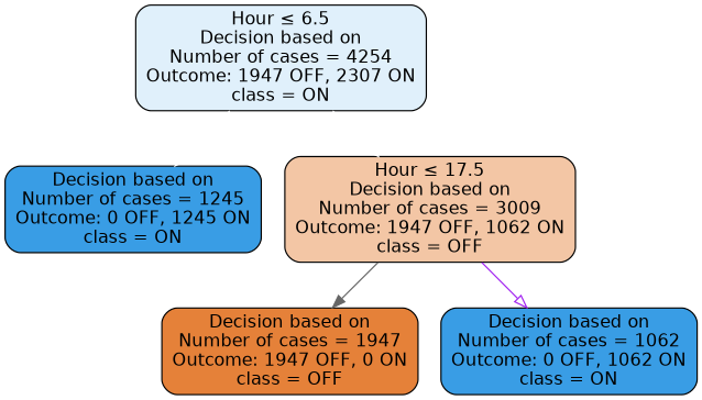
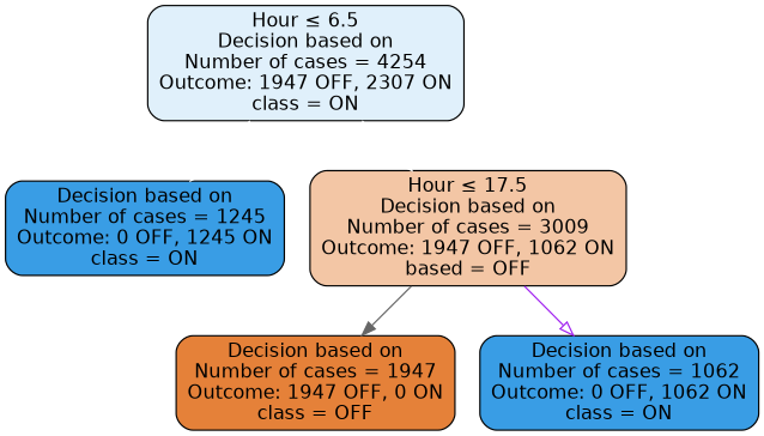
  digraph {
    node [color=black fillcolor="#399de5" fontname=helvetica shape=box style="filled, rounded"]
    edge [color=white fontname=helvetica]
    n1 [fillcolor="#e0f0fb" label=<Hour &le; 6.5<br/>Decision based on<br/>Number of cases = 4254<br/>Outcome: 1947 OFF, 2307 ON<br/>class = ON>]
    n2 [label=<Decision based on<br/>Number of cases = 1245<br/>Outcome: 0 OFF, 1245 ON<br/>class = ON>]
-   n3 [fillcolor="#f3c6a5" label=<Hour &le; 17.5<br/>Decision based on<br/>Number of cases = 3009<br/>Outcome: 1947 OFF, 1062 ON<br/>class = OFF>]
+   n3 [fillcolor="#f3c6a5" label=<Hour &le; 17.5<br/>Decision based on<br/>Number of cases = 3009<br/>Outcome: 1947 OFF, 1062 ON<br/>based = OFF>]
    n4 [fillcolor="#e58139" label=<Decision based on<br/>Number of cases = 1947<br/>Outcome: 1947 OFF, 0 ON<br/>class = OFF>]
    n5 [label=<Decision based on<br/>Number of cases = 1062<br/>Outcome: 0 OFF, 1062 ON<br/>class = ON>]
    n1 -> n2 [fontcolor=white headlabel=True labelangle=45 labeldistance=2.5]
    n1 -> n3 [fontcolor=white headlabel=False labelangle=-45 labeldistance=2.5]
    n3 -> n4 [color=gray40 arrowhead=normal]
    n3 -> n5 [color=purple arrowhead=onormal]
  }
